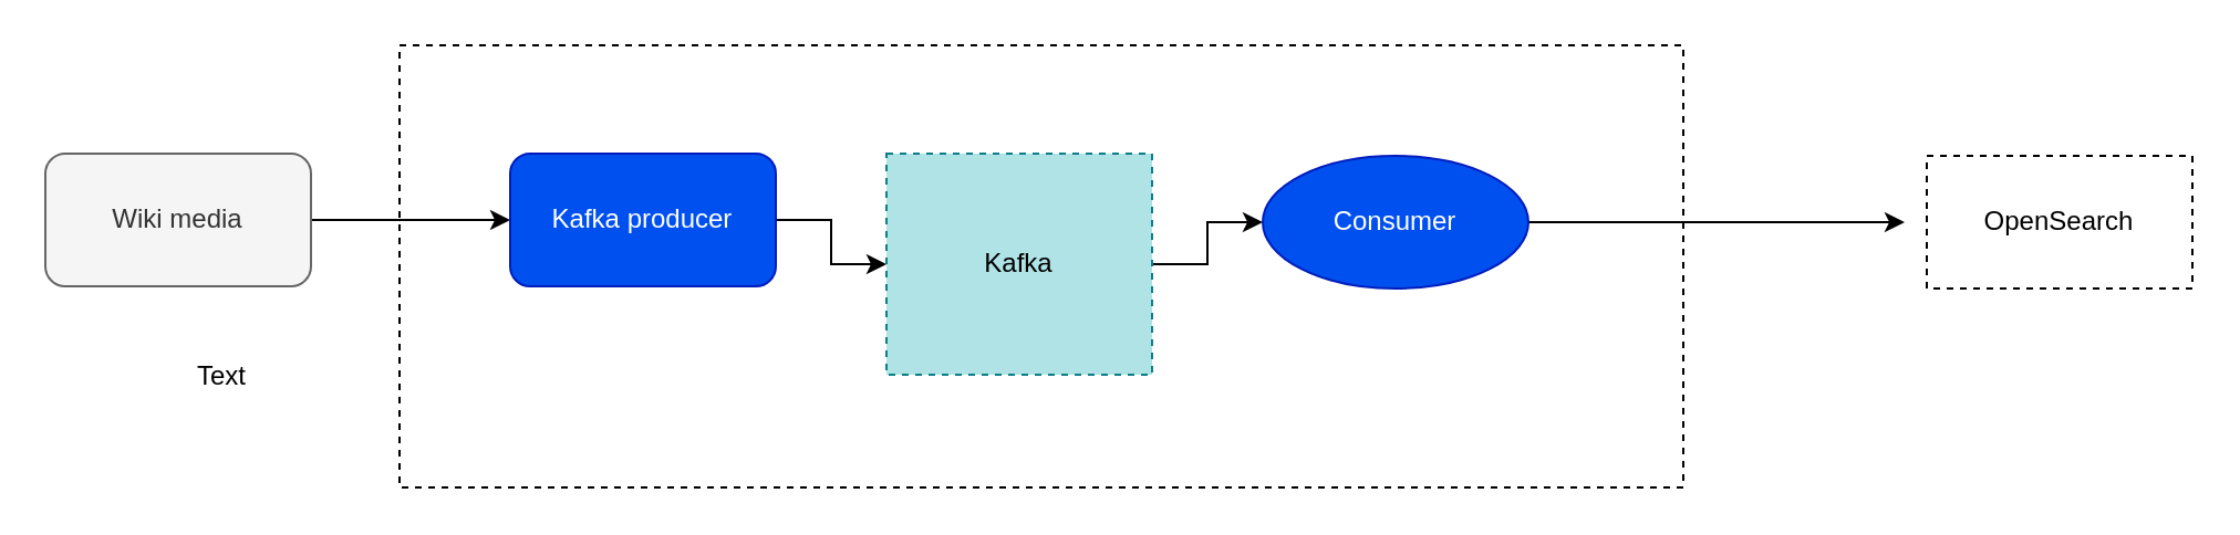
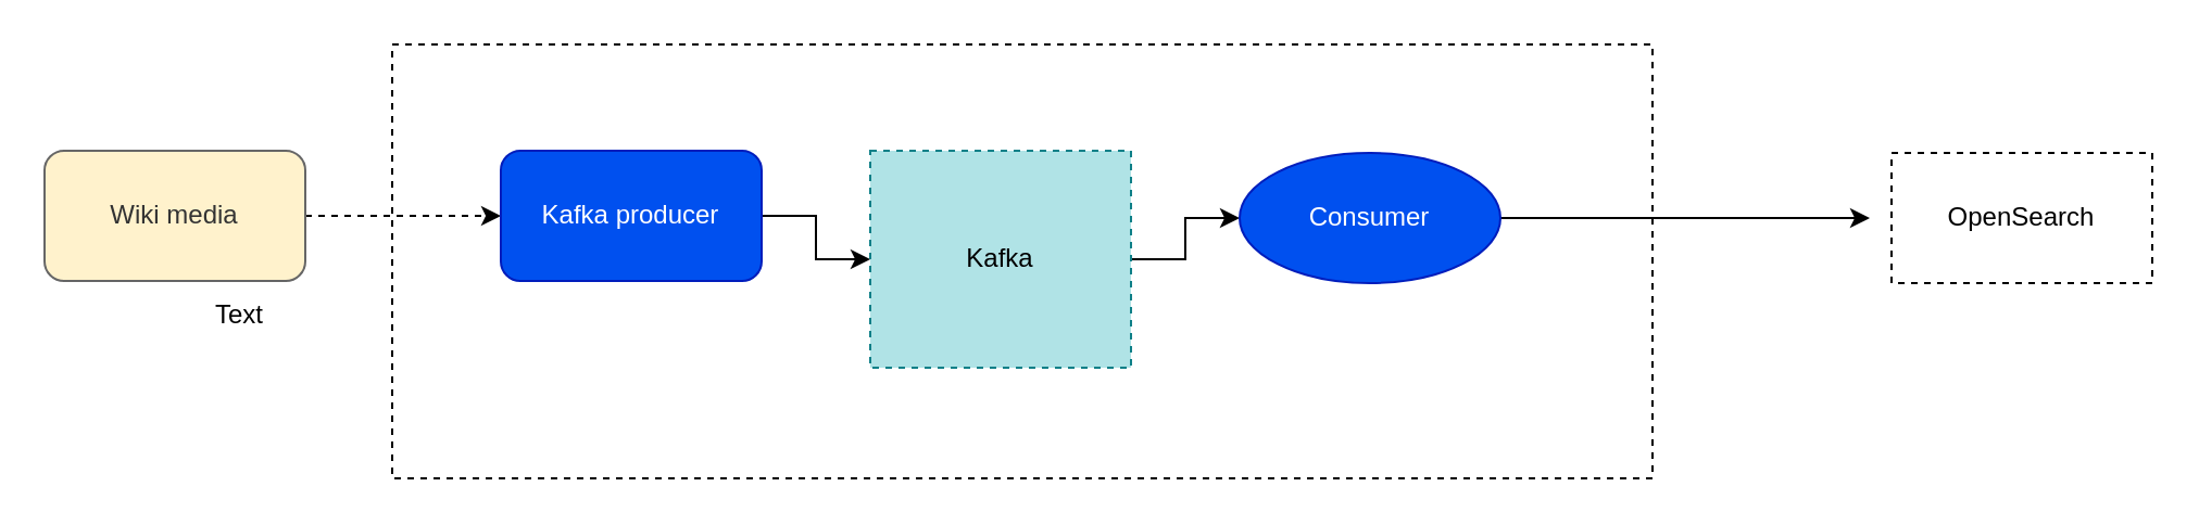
  <mxCell id="0" />
  <mxCell id="1" parent="0" />
  <mxCell id="2" value="" style="rounded=0;whiteSpace=wrap;html=1;dashed=1;" vertex="1" parent="1"><mxGeometry x="180" y="20" width="580" height="200" as="geometry" /></mxCell>
- <mxCell id="3" style="edgeStyle=orthogonalEdgeStyle;rounded=0;orthogonalLoop=1;jettySize=auto;html=1;entryX=0;entryY=0.5;entryDx=0;entryDy=0;" edge="1" parent="1" source="4" target="6"><mxGeometry relative="1" as="geometry" /></mxCell>
- <mxCell id="4" value="Wiki media" style="rounded=1;whiteSpace=wrap;html=1;fillColor=#f5f5f5;fontColor=#333333;strokeColor=#666666;" vertex="1" parent="1"><mxGeometry x="20" y="69" width="120" height="60" as="geometry" /></mxCell>
+ <mxCell id="3" style="edgeStyle=orthogonalEdgeStyle;rounded=0;orthogonalLoop=1;jettySize=auto;html=1;entryX=0;entryY=0.5;entryDx=0;entryDy=0;dashed=1;" edge="1" parent="1" source="4" target="6"><mxGeometry relative="1" as="geometry" /></mxCell>
+ <mxCell id="4" value="Wiki media" style="rounded=1;whiteSpace=wrap;html=1;fillColor=#fff2cc;fontColor=#333333;strokeColor=#666666;" vertex="1" parent="1"><mxGeometry x="20" y="69" width="120" height="60" as="geometry" /></mxCell>
  <mxCell id="5" style="edgeStyle=orthogonalEdgeStyle;rounded=0;orthogonalLoop=1;jettySize=auto;html=1;entryX=0;entryY=0.5;entryDx=0;entryDy=0;" edge="1" parent="1" source="6" target="9"><mxGeometry relative="1" as="geometry" /></mxCell>
  <mxCell id="6" value="Kafka producer" style="rounded=1;whiteSpace=wrap;html=1;fillColor=#0050ef;fontColor=#ffffff;strokeColor=#001DBC;" vertex="1" parent="1"><mxGeometry x="230" y="69" width="120" height="60" as="geometry" /></mxCell>
- <mxCell id="7" value="Text" style="text;html=1;strokeColor=none;fillColor=none;align=center;verticalAlign=middle;whiteSpace=wrap;rounded=0;" vertex="1" parent="1"><mxGeometry x="70" y="155" width="60" height="30" as="geometry" /></mxCell>
+ <mxCell id="7" value="Text" style="text;html=1;strokeColor=none;fillColor=none;align=center;verticalAlign=middle;whiteSpace=wrap;rounded=0;" vertex="1" parent="1"><mxGeometry x="80" y="130" width="60" height="30" as="geometry" /></mxCell>
  <mxCell id="8" style="edgeStyle=orthogonalEdgeStyle;rounded=0;orthogonalLoop=1;jettySize=auto;html=1;entryX=0;entryY=0.5;entryDx=0;entryDy=0;" edge="1" parent="1" source="9" target="11"><mxGeometry relative="1" as="geometry" /></mxCell>
  <mxCell id="9" value="Kafka" style="rounded=0;whiteSpace=wrap;html=1;dashed=1;fillColor=#b0e3e6;strokeColor=#0e8088;" vertex="1" parent="1"><mxGeometry x="400" y="69" width="120" height="100" as="geometry" /></mxCell>
  <mxCell id="10" style="edgeStyle=orthogonalEdgeStyle;rounded=0;orthogonalLoop=1;jettySize=auto;html=1;" edge="1" parent="1" source="11"><mxGeometry relative="1" as="geometry"><mxPoint x="860" y="100" as="targetPoint" /></mxGeometry></mxCell>
  <mxCell id="11" value="Consumer" style="ellipse;whiteSpace=wrap;html=1;fillColor=#0050ef;fontColor=#ffffff;strokeColor=#001DBC;" vertex="1" parent="1"><mxGeometry x="570" y="70" width="120" height="60" as="geometry" /></mxCell>
  <mxCell id="12" value="OpenSearch" style="rounded=0;whiteSpace=wrap;html=1;dashed=1;" vertex="1" parent="1"><mxGeometry x="870" y="70" width="120" height="60" as="geometry" /></mxCell>
